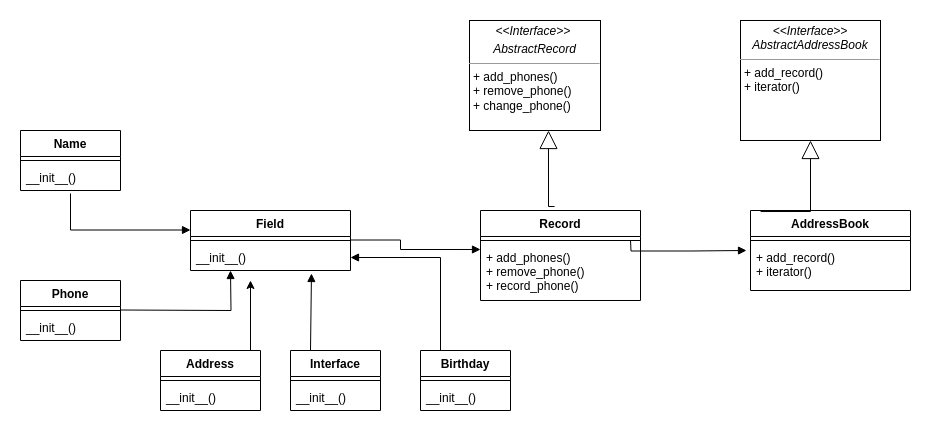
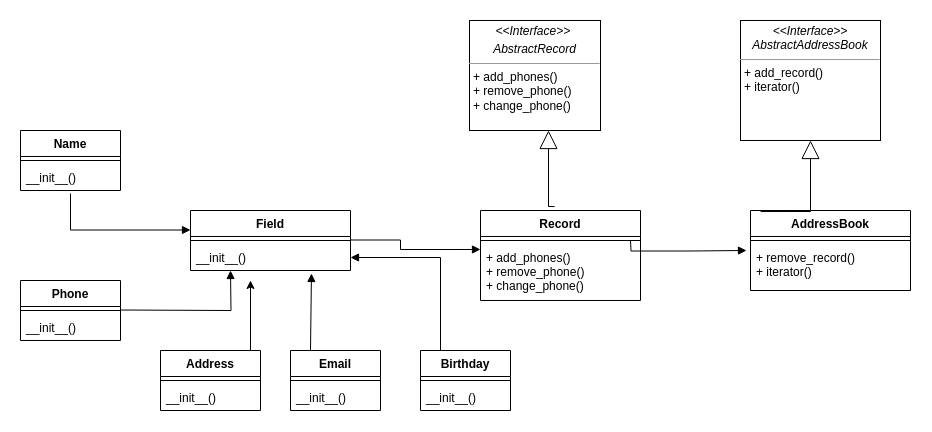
  <mxCell id="0" />
  <mxCell id="1" parent="0" />
  <mxCell id="2" style="edgeStyle=orthogonalEdgeStyle;rounded=0;orthogonalLoop=1;jettySize=auto;html=1;exitX=0.5;exitY=1;exitDx=0;exitDy=0;" edge="1" parent="1"><mxGeometry relative="1" as="geometry"><mxPoint x="380" y="140" as="sourcePoint" /><mxPoint x="380" y="140" as="targetPoint" /></mxGeometry></mxCell>
  <mxCell id="3" value="Field" style="swimlane;fontStyle=1;align=center;verticalAlign=top;childLayout=stackLayout;horizontal=1;startSize=26;horizontalStack=0;resizeParent=1;resizeParentMax=0;resizeLast=0;collapsible=1;marginBottom=0;" vertex="1" parent="1"><mxGeometry x="190" y="210" width="160" height="60" as="geometry" /></mxCell>
  <mxCell id="4" value="" style="line;strokeWidth=1;fillColor=none;align=left;verticalAlign=middle;spacingTop=-1;spacingLeft=3;spacingRight=3;rotatable=0;labelPosition=right;points=[];portConstraint=eastwest;" vertex="1" parent="3"><mxGeometry y="26" width="160" height="8" as="geometry" /></mxCell>
  <mxCell id="5" value="__init__()&#10;&#10;&#10;&#10;&#10;&#10;&#10;&#10;&#10;&#10;&#10;&#10;&#10;&#10;&#10;&#10;&#10;&#10;&#10;&#10;&#10;&#10;&#10;&#10;" style="text;strokeColor=none;fillColor=none;align=left;verticalAlign=top;spacingLeft=4;spacingRight=4;overflow=hidden;rotatable=0;points=[[0,0.5],[1,0.5]];portConstraint=eastwest;" vertex="1" parent="3"><mxGeometry y="34" width="160" height="26" as="geometry" /></mxCell>
  <mxCell id="6" value="Record" style="swimlane;fontStyle=1;align=center;verticalAlign=top;childLayout=stackLayout;horizontal=1;startSize=26;horizontalStack=0;resizeParent=1;resizeParentMax=0;resizeLast=0;collapsible=1;marginBottom=0;" vertex="1" parent="1"><mxGeometry x="480" y="210" width="160" height="90" as="geometry" /></mxCell>
  <mxCell id="7" value="" style="line;strokeWidth=1;fillColor=none;align=left;verticalAlign=middle;spacingTop=-1;spacingLeft=3;spacingRight=3;rotatable=0;labelPosition=right;points=[];portConstraint=eastwest;" vertex="1" parent="6"><mxGeometry y="26" width="160" height="8" as="geometry" /></mxCell>
- <mxCell id="8" value="+ add_phones()&#10;+ remove_phone()&#10;+ record_phone()" style="text;strokeColor=none;fillColor=none;align=left;verticalAlign=top;spacingLeft=4;spacingRight=4;overflow=hidden;rotatable=0;points=[[0,0.5],[1,0.5]];portConstraint=eastwest;" vertex="1" parent="6"><mxGeometry y="34" width="160" height="56" as="geometry" /></mxCell>
+ <mxCell id="8" value="+ add_phones()&#10;+ remove_phone()&#10;+ change_phone()" style="text;strokeColor=none;fillColor=none;align=left;verticalAlign=top;spacingLeft=4;spacingRight=4;overflow=hidden;rotatable=0;points=[[0,0.5],[1,0.5]];portConstraint=eastwest;" vertex="1" parent="6"><mxGeometry y="34" width="160" height="56" as="geometry" /></mxCell>
  <mxCell id="9" value="AddressBook" style="swimlane;fontStyle=1;align=center;verticalAlign=top;childLayout=stackLayout;horizontal=1;startSize=26;horizontalStack=0;resizeParent=1;resizeParentMax=0;resizeLast=0;collapsible=1;marginBottom=0;" vertex="1" parent="1"><mxGeometry x="750" y="210" width="160" height="80" as="geometry" /></mxCell>
  <mxCell id="10" value="" style="line;strokeWidth=1;fillColor=none;align=left;verticalAlign=middle;spacingTop=-1;spacingLeft=3;spacingRight=3;rotatable=0;labelPosition=right;points=[];portConstraint=eastwest;" vertex="1" parent="9"><mxGeometry y="26" width="160" height="8" as="geometry" /></mxCell>
- <mxCell id="11" value="+ add_record()&#10;+ iterator()" style="text;strokeColor=none;fillColor=none;align=left;verticalAlign=top;spacingLeft=4;spacingRight=4;overflow=hidden;rotatable=0;points=[[0,0.5],[1,0.5]];portConstraint=eastwest;" vertex="1" parent="9"><mxGeometry y="34" width="160" height="46" as="geometry" /></mxCell>
+ <mxCell id="11" value="+ remove_record()&#10;+ iterator()" style="text;strokeColor=none;fillColor=none;align=left;verticalAlign=top;spacingLeft=4;spacingRight=4;overflow=hidden;rotatable=0;points=[[0,0.5],[1,0.5]];portConstraint=eastwest;" vertex="1" parent="9"><mxGeometry y="34" width="160" height="46" as="geometry" /></mxCell>
  <mxCell id="12" value="&lt;p style=&quot;margin: 0px ; margin-top: 4px ; text-align: center&quot;&gt;&lt;i&gt;&amp;lt;&amp;lt;Interface&amp;gt;&amp;gt;&amp;nbsp;&lt;/i&gt;&lt;/p&gt;&lt;p style=&quot;margin: 0px ; margin-top: 4px ; text-align: center&quot;&gt;&lt;i&gt;AbstractRecord&lt;/i&gt;&lt;/p&gt;&lt;hr size=&quot;1&quot;&gt;&lt;p style=&quot;margin: 0px ; margin-left: 4px&quot;&gt;+ add_phones()&lt;br&gt;+ remove_phone()&lt;/p&gt;&lt;p style=&quot;margin: 0px ; margin-left: 4px&quot;&gt;+ change_phone()&lt;/p&gt;" style="verticalAlign=top;align=left;overflow=fill;fontSize=12;fontFamily=Helvetica;html=1;" vertex="1" parent="1"><mxGeometry x="469" y="20" width="131" height="110" as="geometry" /></mxCell>
  <mxCell id="13" value="&lt;p style=&quot;margin: 0px ; margin-top: 4px ; text-align: center&quot;&gt;&lt;i&gt;&amp;lt;&amp;lt;Interface&amp;gt;&amp;gt;&lt;/i&gt;&lt;br&gt;&lt;i&gt;AbstractAddressBook&lt;/i&gt;&lt;/p&gt;&lt;hr size=&quot;1&quot;&gt;&lt;p style=&quot;margin: 0px ; margin-left: 4px&quot;&gt;&lt;/p&gt;&lt;p style=&quot;margin: 0px ; margin-left: 4px&quot;&gt;+ add_record()&lt;br&gt;+ iterator()&lt;/p&gt;" style="verticalAlign=top;align=left;overflow=fill;fontSize=12;fontFamily=Helvetica;html=1;" vertex="1" parent="1"><mxGeometry x="740" y="20" width="140" height="120" as="geometry" /></mxCell>
  <mxCell id="14" value="Address" style="swimlane;fontStyle=1;align=center;verticalAlign=top;childLayout=stackLayout;horizontal=1;startSize=26;horizontalStack=0;resizeParent=1;resizeParentMax=0;resizeLast=0;collapsible=1;marginBottom=0;" vertex="1" parent="1"><mxGeometry x="160" y="350" width="100" height="60" as="geometry" /></mxCell>
  <mxCell id="15" value="" style="line;strokeWidth=1;fillColor=none;align=left;verticalAlign=middle;spacingTop=-1;spacingLeft=3;spacingRight=3;rotatable=0;labelPosition=right;points=[];portConstraint=eastwest;" vertex="1" parent="14"><mxGeometry y="26" width="100" height="8" as="geometry" /></mxCell>
  <mxCell id="16" value="__init__()&#10;&#10;&#10;&#10;&#10;&#10;&#10;&#10;&#10;&#10;&#10;&#10;&#10;&#10;&#10;&#10;&#10;&#10;&#10;&#10;&#10;&#10;&#10;&#10;" style="text;strokeColor=none;fillColor=none;align=left;verticalAlign=top;spacingLeft=4;spacingRight=4;overflow=hidden;rotatable=0;points=[[0,0.5],[1,0.5]];portConstraint=eastwest;" vertex="1" parent="14"><mxGeometry y="34" width="100" height="26" as="geometry" /></mxCell>
  <mxCell id="17" style="edgeStyle=orthogonalEdgeStyle;rounded=0;orthogonalLoop=1;jettySize=auto;html=1;" edge="1" parent="1"><mxGeometry relative="1" as="geometry"><mxPoint x="250" y="280" as="targetPoint" /><mxPoint x="250" y="350" as="sourcePoint" /></mxGeometry></mxCell>
- <mxCell id="18" value="Interface" style="swimlane;fontStyle=1;align=center;verticalAlign=top;childLayout=stackLayout;horizontal=1;startSize=26;horizontalStack=0;resizeParent=1;resizeParentMax=0;resizeLast=0;collapsible=1;marginBottom=0;" vertex="1" parent="1"><mxGeometry x="290" y="350" width="90" height="60" as="geometry" /></mxCell>
+ <mxCell id="18" value="Email" style="swimlane;fontStyle=1;align=center;verticalAlign=top;childLayout=stackLayout;horizontal=1;startSize=26;horizontalStack=0;resizeParent=1;resizeParentMax=0;resizeLast=0;collapsible=1;marginBottom=0;" vertex="1" parent="1"><mxGeometry x="290" y="350" width="90" height="60" as="geometry" /></mxCell>
  <mxCell id="19" value="" style="line;strokeWidth=1;fillColor=none;align=left;verticalAlign=middle;spacingTop=-1;spacingLeft=3;spacingRight=3;rotatable=0;labelPosition=right;points=[];portConstraint=eastwest;" vertex="1" parent="18"><mxGeometry y="26" width="90" height="8" as="geometry" /></mxCell>
  <mxCell id="20" value="__init__()&#10;&#10;&#10;&#10;&#10;&#10;&#10;&#10;&#10;&#10;&#10;&#10;&#10;&#10;&#10;&#10;&#10;&#10;&#10;&#10;&#10;&#10;&#10;&#10;" style="text;strokeColor=none;fillColor=none;align=left;verticalAlign=top;spacingLeft=4;spacingRight=4;overflow=hidden;rotatable=0;points=[[0,0.5],[1,0.5]];portConstraint=eastwest;" vertex="1" parent="18"><mxGeometry y="34" width="90" height="26" as="geometry" /></mxCell>
  <mxCell id="21" value="Birthday" style="swimlane;fontStyle=1;align=center;verticalAlign=top;childLayout=stackLayout;horizontal=1;startSize=26;horizontalStack=0;resizeParent=1;resizeParentMax=0;resizeLast=0;collapsible=1;marginBottom=0;" vertex="1" parent="1"><mxGeometry x="420" y="350" width="90" height="60" as="geometry" /></mxCell>
  <mxCell id="22" value="" style="line;strokeWidth=1;fillColor=none;align=left;verticalAlign=middle;spacingTop=-1;spacingLeft=3;spacingRight=3;rotatable=0;labelPosition=right;points=[];portConstraint=eastwest;" vertex="1" parent="21"><mxGeometry y="26" width="90" height="8" as="geometry" /></mxCell>
  <mxCell id="23" value="__init__()&#10;&#10;&#10;&#10;&#10;&#10;&#10;&#10;&#10;&#10;&#10;&#10;&#10;&#10;&#10;&#10;&#10;&#10;&#10;&#10;&#10;&#10;&#10;&#10;" style="text;strokeColor=none;fillColor=none;align=left;verticalAlign=top;spacingLeft=4;spacingRight=4;overflow=hidden;rotatable=0;points=[[0,0.5],[1,0.5]];portConstraint=eastwest;" vertex="1" parent="21"><mxGeometry y="34" width="90" height="26" as="geometry" /></mxCell>
  <mxCell id="24" value="Phone" style="swimlane;fontStyle=1;align=center;verticalAlign=top;childLayout=stackLayout;horizontal=1;startSize=26;horizontalStack=0;resizeParent=1;resizeParentMax=0;resizeLast=0;collapsible=1;marginBottom=0;" vertex="1" parent="1"><mxGeometry x="20" y="280" width="100" height="60" as="geometry" /></mxCell>
  <mxCell id="25" value="" style="line;strokeWidth=1;fillColor=none;align=left;verticalAlign=middle;spacingTop=-1;spacingLeft=3;spacingRight=3;rotatable=0;labelPosition=right;points=[];portConstraint=eastwest;" vertex="1" parent="24"><mxGeometry y="26" width="100" height="8" as="geometry" /></mxCell>
  <mxCell id="26" value="__init__()&#10;&#10;&#10;&#10;&#10;&#10;&#10;&#10;&#10;&#10;&#10;&#10;&#10;&#10;&#10;&#10;&#10;&#10;&#10;&#10;&#10;&#10;&#10;&#10;" style="text;strokeColor=none;fillColor=none;align=left;verticalAlign=top;spacingLeft=4;spacingRight=4;overflow=hidden;rotatable=0;points=[[0,0.5],[1,0.5]];portConstraint=eastwest;" vertex="1" parent="24"><mxGeometry y="34" width="100" height="26" as="geometry" /></mxCell>
  <mxCell id="27" value="Name" style="swimlane;fontStyle=1;align=center;verticalAlign=top;childLayout=stackLayout;horizontal=1;startSize=26;horizontalStack=0;resizeParent=1;resizeParentMax=0;resizeLast=0;collapsible=1;marginBottom=0;" vertex="1" parent="1"><mxGeometry x="20" y="130" width="100" height="60" as="geometry" /></mxCell>
  <mxCell id="28" value="" style="line;strokeWidth=1;fillColor=none;align=left;verticalAlign=middle;spacingTop=-1;spacingLeft=3;spacingRight=3;rotatable=0;labelPosition=right;points=[];portConstraint=eastwest;" vertex="1" parent="27"><mxGeometry y="26" width="100" height="8" as="geometry" /></mxCell>
  <mxCell id="29" value="__init__()&#10;&#10;&#10;&#10;&#10;&#10;&#10;&#10;&#10;&#10;&#10;&#10;&#10;&#10;&#10;&#10;&#10;&#10;&#10;&#10;&#10;&#10;&#10;&#10;" style="text;strokeColor=none;fillColor=none;align=left;verticalAlign=top;spacingLeft=4;spacingRight=4;overflow=hidden;rotatable=0;points=[[0,0.5],[1,0.5]];portConstraint=eastwest;" vertex="1" parent="27"><mxGeometry y="34" width="100" height="26" as="geometry" /></mxCell>
  <mxCell id="30" value="&lt;br&gt;" style="html=1;verticalAlign=bottom;endArrow=block;rounded=0;edgeStyle=orthogonalEdgeStyle;entryX=0.5;entryY=1.115;entryDx=0;entryDy=0;entryPerimeter=0;exitX=0.5;exitY=1.115;exitDx=0;exitDy=0;exitPerimeter=0;" edge="1" parent="27" source="29"><mxGeometry x="0.5" y="30" width="80" relative="1" as="geometry"><mxPoint x="90" y="99.5" as="sourcePoint" /><mxPoint x="170" y="99.5" as="targetPoint" /><Array as="points"><mxPoint x="50" y="100" /></Array><mxPoint as="offset" /></mxGeometry></mxCell>
  <mxCell id="31" value="" style="html=1;verticalAlign=bottom;endArrow=block;rounded=0;edgeStyle=orthogonalEdgeStyle;entryX=0;entryY=0.089;entryDx=0;entryDy=0;entryPerimeter=0;" edge="1" parent="1" target="8"><mxGeometry width="80" relative="1" as="geometry"><mxPoint x="350" y="239.5" as="sourcePoint" /><mxPoint x="430" y="239.5" as="targetPoint" /><Array as="points"><mxPoint x="400" y="240" /></Array></mxGeometry></mxCell>
  <mxCell id="32" value="" style="html=1;verticalAlign=bottom;endArrow=block;rounded=0;edgeStyle=orthogonalEdgeStyle;entryX=-0.025;entryY=0.13;entryDx=0;entryDy=0;entryPerimeter=0;" edge="1" parent="1" target="11"><mxGeometry x="0.03" y="-19" width="80" relative="1" as="geometry"><mxPoint x="630" y="239.5" as="sourcePoint" /><mxPoint x="710" y="239.5" as="targetPoint" /><mxPoint x="19" y="-19" as="offset" /></mxGeometry></mxCell>
  <mxCell id="33" value="" style="html=1;verticalAlign=bottom;endArrow=block;rounded=0;edgeStyle=orthogonalEdgeStyle;" edge="1" parent="1"><mxGeometry x="-1" y="-213" width="80" relative="1" as="geometry"><mxPoint x="120" y="309.5" as="sourcePoint" /><mxPoint x="230" y="270" as="targetPoint" /><mxPoint x="-140" y="-53" as="offset" /></mxGeometry></mxCell>
  <mxCell id="34" value="" style="html=1;verticalAlign=bottom;endArrow=block;rounded=0;edgeStyle=orthogonalEdgeStyle;entryX=0.756;entryY=1.115;entryDx=0;entryDy=0;entryPerimeter=0;exitX=0.25;exitY=0;exitDx=0;exitDy=0;" edge="1" parent="1" source="18" target="5"><mxGeometry x="-0.25" y="-190" width="80" relative="1" as="geometry"><mxPoint x="310" y="340" as="sourcePoint" /><mxPoint x="420" y="300" as="targetPoint" /><Array as="points"><mxPoint x="310" y="350" /></Array><mxPoint as="offset" /></mxGeometry></mxCell>
  <mxCell id="35" value="" style="html=1;verticalAlign=bottom;endArrow=block;rounded=0;edgeStyle=orthogonalEdgeStyle;entryX=1;entryY=0.5;entryDx=0;entryDy=0;exitX=0.5;exitY=0;exitDx=0;exitDy=0;" edge="1" parent="1" source="21" target="5"><mxGeometry width="80" relative="1" as="geometry"><mxPoint x="360" y="320" as="sourcePoint" /><mxPoint x="440" y="320" as="targetPoint" /><Array as="points"><mxPoint x="440" y="350" /><mxPoint x="440" y="257" /></Array></mxGeometry></mxCell>
  <mxCell id="36" value="" style="endArrow=block;endSize=16;endFill=0;html=1;rounded=0;edgeStyle=orthogonalEdgeStyle;exitX=0.463;exitY=-0.044;exitDx=0;exitDy=0;exitPerimeter=0;entryX=0.603;entryY=1;entryDx=0;entryDy=0;entryPerimeter=0;" edge="1" parent="1" source="6" target="12"><mxGeometry width="160" relative="1" as="geometry"><mxPoint x="470" y="170" as="sourcePoint" /><mxPoint x="630" y="170" as="targetPoint" /><Array as="points"><mxPoint x="548" y="206" /></Array></mxGeometry></mxCell>
  <mxCell id="37" value="" style="endArrow=block;endSize=16;endFill=0;html=1;rounded=0;edgeStyle=orthogonalEdgeStyle;exitX=0.063;exitY=0.013;exitDx=0;exitDy=0;exitPerimeter=0;entryX=0.5;entryY=1;entryDx=0;entryDy=0;" edge="1" parent="1" source="9" target="13"><mxGeometry x="1" y="132" width="160" relative="1" as="geometry"><mxPoint x="760" y="190" as="sourcePoint" /><mxPoint x="920" y="159.5" as="targetPoint" /><Array as="points"><mxPoint x="810" y="211" /></Array><mxPoint x="130" y="112" as="offset" /></mxGeometry></mxCell>
